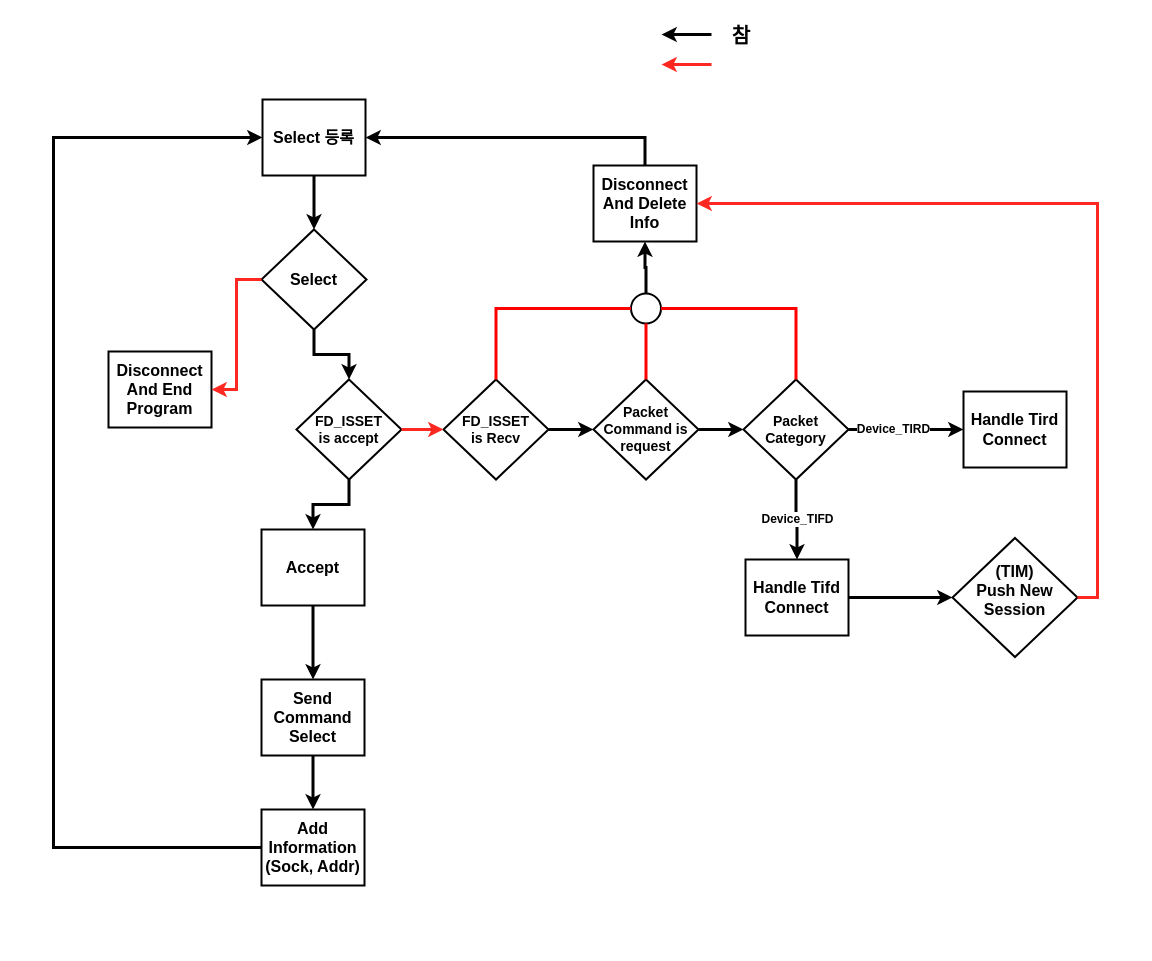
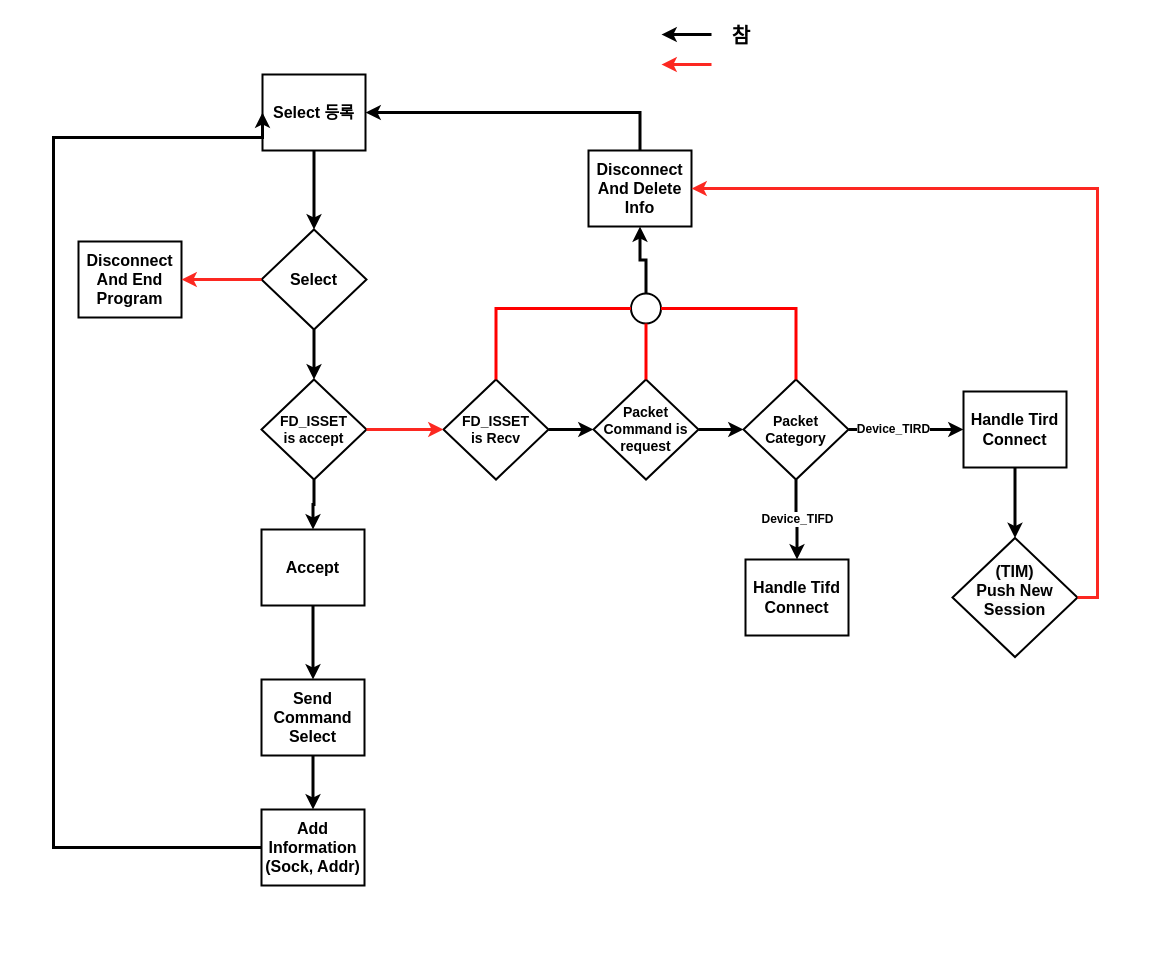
  <mxCell id="0" />
  <mxCell id="1" parent="0" />
  <mxCell id="2" value="" style="rounded=0;whiteSpace=wrap;html=1;strokeColor=#ffffff;fontColor=#000000;" parent="1" vertex="1"><mxGeometry x="20" y="20" width="1110" height="919" as="geometry" /></mxCell>
  <mxCell id="3" value="" style="group" parent="1" vertex="1" connectable="0"><mxGeometry x="661" y="20" width="110" height="60" as="geometry" /></mxCell>
  <mxCell id="4" style="edgeStyle=orthogonalEdgeStyle;rounded=0;orthogonalLoop=1;jettySize=auto;html=1;exitX=0;exitY=0.5;exitDx=0;exitDy=0;entryX=1;entryY=0.5;entryDx=0;entryDy=0;fontStyle=1;strokeWidth=3;" parent="3" edge="1"><mxGeometry relative="1" as="geometry"><mxPoint x="50" y="14" as="sourcePoint" /><mxPoint y="14" as="targetPoint" /></mxGeometry></mxCell>
  <mxCell id="5" style="edgeStyle=orthogonalEdgeStyle;rounded=0;orthogonalLoop=1;jettySize=auto;html=1;entryX=1;entryY=0.5;entryDx=0;entryDy=0;fontStyle=1;strokeWidth=3;strokeColor=#FC2821;" parent="3" edge="1"><mxGeometry relative="1" as="geometry"><mxPoint x="50" y="44" as="sourcePoint" /><mxPoint x="2.274e-13" y="44" as="targetPoint" /></mxGeometry></mxCell>
  <mxCell id="6" value="참" style="text;html=1;strokeColor=none;fillColor=none;align=center;verticalAlign=middle;whiteSpace=wrap;rounded=0;fontSize=20;fontStyle=1" parent="3" vertex="1"><mxGeometry x="50" width="60" height="30" as="geometry" /></mxCell>
- <mxCell id="7" value="Select 등록" style="rounded=0;whiteSpace=wrap;fontStyle=1;html=1;strokeWidth=2;fontSize=16;fontFamily=Helvetica;" parent="1" vertex="1"><mxGeometry x="262" y="99" width="103" height="76" as="geometry" /></mxCell>
+ <mxCell id="7" value="Select 등록" style="rounded=0;whiteSpace=wrap;fontStyle=1;html=1;strokeWidth=2;fontSize=16;fontFamily=Helvetica;" parent="1" vertex="1"><mxGeometry x="262" y="74" width="103" height="76" as="geometry" /></mxCell>
  <mxCell id="8" value="Select" style="rhombus;whiteSpace=wrap;html=1;aspect=fixed;fontStyle=1;strokeWidth=2;fontSize=16;" parent="1" vertex="1"><mxGeometry x="261" y="229" width="105" height="100" as="geometry" /></mxCell>
- <mxCell id="9" value="Disconnect&lt;br&gt;And End Program" style="rounded=0;whiteSpace=wrap;fontStyle=1;html=1;strokeWidth=2;fontSize=16;" parent="1" vertex="1"><mxGeometry x="108" y="351" width="103" height="76" as="geometry" /></mxCell>
+ <mxCell id="9" value="Disconnect&lt;br&gt;And End Program" style="rounded=0;whiteSpace=wrap;fontStyle=1;html=1;strokeWidth=2;fontSize=16;" parent="1" vertex="1"><mxGeometry x="78" y="241" width="103" height="76" as="geometry" /></mxCell>
  <mxCell id="10" style="edgeStyle=orthogonalEdgeStyle;rounded=0;orthogonalLoop=1;jettySize=auto;html=1;exitX=0;exitY=0.5;exitDx=0;exitDy=0;fontStyle=1;strokeWidth=3;strokeColor=#FC2821;entryX=1;entryY=0.5;entryDx=0;entryDy=0;" parent="1" source="8" target="9" edge="1"><mxGeometry relative="1" as="geometry"><mxPoint x="83" y="379" as="sourcePoint" /><mxPoint x="163" y="279" as="targetPoint" /></mxGeometry></mxCell>
- <mxCell id="11" value="FD_ISSET&lt;br style=&quot;font-size: 14px;&quot;&gt;is accept" style="rhombus;whiteSpace=wrap;html=1;aspect=fixed;fontStyle=1;strokeWidth=2;fontSize=14;fontColor=#000000;" parent="1" vertex="1"><mxGeometry x="296" y="379" width="105" height="100" as="geometry" /></mxCell>
+ <mxCell id="11" value="FD_ISSET&lt;br style=&quot;font-size: 14px;&quot;&gt;is accept" style="rhombus;whiteSpace=wrap;html=1;aspect=fixed;fontStyle=1;strokeWidth=2;fontSize=14;fontColor=#000000;" parent="1" vertex="1"><mxGeometry x="261" y="379" width="105" height="100" as="geometry" /></mxCell>
  <mxCell id="12" value="FD_ISSET&lt;br style=&quot;font-size: 14px;&quot;&gt;is Recv" style="rhombus;whiteSpace=wrap;html=1;aspect=fixed;fontStyle=1;strokeWidth=2;fontSize=14;" parent="1" vertex="1"><mxGeometry x="443" y="379" width="105" height="100" as="geometry" /></mxCell>
  <mxCell id="13" style="edgeStyle=orthogonalEdgeStyle;rounded=0;orthogonalLoop=1;jettySize=auto;html=1;exitX=0.5;exitY=1;exitDx=0;exitDy=0;entryX=0.5;entryY=0;entryDx=0;entryDy=0;fontStyle=1;strokeWidth=3;" parent="1" source="8" target="11" edge="1"><mxGeometry relative="1" as="geometry"><mxPoint x="123" y="379" as="sourcePoint" /><mxPoint x="73" y="379" as="targetPoint" /></mxGeometry></mxCell>
  <mxCell id="14" style="edgeStyle=orthogonalEdgeStyle;rounded=0;orthogonalLoop=1;jettySize=auto;html=1;exitX=1;exitY=0.5;exitDx=0;exitDy=0;entryX=0;entryY=0.5;entryDx=0;entryDy=0;fontStyle=1;strokeWidth=3;strokeColor=#FC2821;" parent="1" source="11" target="12" edge="1"><mxGeometry relative="1" as="geometry"><mxPoint x="373" y="509" as="sourcePoint" /><mxPoint x="173" y="509" as="targetPoint" /></mxGeometry></mxCell>
  <mxCell id="15" value="Accept" style="rounded=0;whiteSpace=wrap;fontStyle=1;html=1;strokeWidth=2;fontSize=16;" parent="1" vertex="1"><mxGeometry x="261" y="529" width="103" height="76" as="geometry" /></mxCell>
  <mxCell id="16" style="edgeStyle=orthogonalEdgeStyle;rounded=0;orthogonalLoop=1;jettySize=auto;html=1;exitX=0.5;exitY=1;exitDx=0;exitDy=0;entryX=0.5;entryY=0;entryDx=0;entryDy=0;fontStyle=1;strokeWidth=3;" parent="1" source="11" target="15" edge="1"><mxGeometry relative="1" as="geometry"><mxPoint x="253" y="509" as="sourcePoint" /><mxPoint x="203" y="509" as="targetPoint" /></mxGeometry></mxCell>
  <mxCell id="17" style="edgeStyle=orthogonalEdgeStyle;rounded=0;orthogonalLoop=1;jettySize=auto;html=1;exitX=0.5;exitY=1;exitDx=0;exitDy=0;entryX=0.5;entryY=0;entryDx=0;entryDy=0;fontStyle=1;strokeWidth=3;" parent="1" source="15" target="18" edge="1"><mxGeometry relative="1" as="geometry"><mxPoint x="243" y="659" as="sourcePoint" /><mxPoint x="193" y="659" as="targetPoint" /></mxGeometry></mxCell>
  <mxCell id="18" value="Send Command Select" style="rounded=0;whiteSpace=wrap;fontStyle=1;html=1;strokeWidth=2;fontSize=16;" parent="1" vertex="1"><mxGeometry x="261" y="679" width="103" height="76" as="geometry" /></mxCell>
  <mxCell id="19" value="Add Information&lt;br&gt;(Sock, Addr)" style="rounded=0;whiteSpace=wrap;fontStyle=1;html=1;strokeWidth=2;fontSize=16;" parent="1" vertex="1"><mxGeometry x="261" y="809" width="103" height="76" as="geometry" /></mxCell>
  <mxCell id="20" style="edgeStyle=orthogonalEdgeStyle;rounded=0;orthogonalLoop=1;jettySize=auto;html=1;exitX=0.5;exitY=1;exitDx=0;exitDy=0;entryX=0.5;entryY=0;entryDx=0;entryDy=0;fontStyle=1;strokeWidth=3;" parent="1" source="18" target="19" edge="1"><mxGeometry relative="1" as="geometry"><mxPoint x="243" y="729" as="sourcePoint" /><mxPoint x="193" y="729" as="targetPoint" /></mxGeometry></mxCell>
  <mxCell id="21" style="edgeStyle=orthogonalEdgeStyle;rounded=0;orthogonalLoop=1;jettySize=auto;html=1;exitX=0.5;exitY=1;exitDx=0;exitDy=0;entryX=0.5;entryY=0;entryDx=0;entryDy=0;fontStyle=1;strokeWidth=3;" parent="1" source="7" target="8" edge="1"><mxGeometry relative="1" as="geometry"><mxPoint x="53" y="179" as="sourcePoint" /><mxPoint x="3" y="179" as="targetPoint" /></mxGeometry></mxCell>
  <mxCell id="22" value="Packet&lt;br style=&quot;font-size: 14px;&quot;&gt;Command is&lt;br style=&quot;font-size: 14px;&quot;&gt;request" style="rhombus;whiteSpace=wrap;html=1;aspect=fixed;fontStyle=1;strokeWidth=2;fontSize=14;" parent="1" vertex="1"><mxGeometry x="593" y="379" width="105" height="100" as="geometry" /></mxCell>
  <mxCell id="23" style="edgeStyle=orthogonalEdgeStyle;rounded=0;orthogonalLoop=1;jettySize=auto;html=1;exitX=1;exitY=0.5;exitDx=0;exitDy=0;entryX=0;entryY=0.5;entryDx=0;entryDy=0;fontStyle=1;strokeWidth=3;" parent="1" source="12" target="22" edge="1"><mxGeometry relative="1" as="geometry"><mxPoint x="503" y="339" as="sourcePoint" /><mxPoint x="453" y="339" as="targetPoint" /></mxGeometry></mxCell>
  <mxCell id="24" value="Packet&lt;br style=&quot;font-size: 14px;&quot;&gt;Category" style="rhombus;whiteSpace=wrap;html=1;aspect=fixed;fontStyle=1;strokeWidth=2;fontSize=14;" parent="1" vertex="1"><mxGeometry x="743" y="379" width="105" height="100" as="geometry" /></mxCell>
- <mxCell id="25" value="Disconnect&lt;br&gt;And Delete Info" style="rounded=0;whiteSpace=wrap;fontStyle=1;html=1;strokeWidth=2;fontSize=16;" parent="1" vertex="1"><mxGeometry x="593" y="165" width="103" height="76" as="geometry" /></mxCell>
+ <mxCell id="25" value="Disconnect&lt;br&gt;And Delete Info" style="rounded=0;whiteSpace=wrap;fontStyle=1;html=1;strokeWidth=2;fontSize=16;" parent="1" vertex="1"><mxGeometry x="588" y="150" width="103" height="76" as="geometry" /></mxCell>
  <mxCell id="26" style="edgeStyle=orthogonalEdgeStyle;rounded=0;orthogonalLoop=1;jettySize=auto;html=1;exitX=1;exitY=0.5;exitDx=0;exitDy=0;entryX=0;entryY=0.5;entryDx=0;entryDy=0;fontStyle=1;strokeWidth=3;" parent="1" source="22" target="24" edge="1"><mxGeometry relative="1" as="geometry"><mxPoint x="483" y="319" as="sourcePoint" /><mxPoint x="433" y="319" as="targetPoint" /></mxGeometry></mxCell>
  <mxCell id="27" style="edgeStyle=orthogonalEdgeStyle;rounded=0;orthogonalLoop=1;jettySize=auto;html=1;exitX=0.5;exitY=0;exitDx=0;exitDy=0;entryX=1;entryY=0.5;entryDx=0;entryDy=0;fontStyle=1;strokeWidth=3;" parent="1" source="25" target="7" edge="1"><mxGeometry relative="1" as="geometry"><mxPoint x="423" y="159" as="sourcePoint" /><mxPoint x="373" y="159" as="targetPoint" /></mxGeometry></mxCell>
  <mxCell id="28" value="Device_TIFD" style="edgeStyle=orthogonalEdgeStyle;rounded=0;orthogonalLoop=1;jettySize=auto;html=1;exitX=0.5;exitY=1;exitDx=0;exitDy=0;entryX=0.5;entryY=0;entryDx=0;entryDy=0;fontStyle=1;strokeWidth=3;fontSize=12;" parent="1" source="24" target="30" edge="1"><mxGeometry relative="1" as="geometry"><mxPoint x="733" y="529" as="sourcePoint" /><mxPoint x="683" y="529" as="targetPoint" /><mxPoint as="offset" /></mxGeometry></mxCell>
  <mxCell id="29" style="edgeStyle=orthogonalEdgeStyle;rounded=0;orthogonalLoop=1;jettySize=auto;html=1;exitX=0;exitY=0.5;exitDx=0;exitDy=0;entryX=0;entryY=0.5;entryDx=0;entryDy=0;fontStyle=1;strokeWidth=3;" parent="1" source="19" target="7" edge="1"><mxGeometry relative="1" as="geometry"><mxPoint x="-57" y="679" as="sourcePoint" /><mxPoint x="-107" y="679" as="targetPoint" /><Array as="points"><mxPoint x="53" y="847" /><mxPoint x="53" y="137" /></Array></mxGeometry></mxCell>
  <mxCell id="30" value="Handle Tifd Connect" style="rounded=0;whiteSpace=wrap;fontStyle=1;html=1;strokeWidth=2;fontSize=16;" parent="1" vertex="1"><mxGeometry x="745" y="559" width="103" height="76" as="geometry" /></mxCell>
  <mxCell id="31" value="Handle Tird Connect" style="rounded=0;whiteSpace=wrap;fontStyle=1;html=1;strokeWidth=2;fontSize=16;" parent="1" vertex="1"><mxGeometry x="963" y="391" width="103" height="76" as="geometry" /></mxCell>
  <mxCell id="32" value="Device_TIRD" style="edgeStyle=orthogonalEdgeStyle;rounded=0;orthogonalLoop=1;jettySize=auto;html=1;exitX=1;exitY=0.5;exitDx=0;exitDy=0;entryX=0;entryY=0.5;entryDx=0;entryDy=0;fontStyle=1;strokeWidth=3;fontSize=12;" parent="1" source="24" target="31" edge="1"><mxGeometry x="-0.217" relative="1" as="geometry"><mxPoint x="833" y="259" as="sourcePoint" /><mxPoint x="783" y="259" as="targetPoint" /><mxPoint as="offset" /></mxGeometry></mxCell>
  <mxCell id="33" value="&#10;&lt;span style=&quot;color: rgb(0, 0, 0); font-family: Helvetica; font-size: 16px; font-style: normal; font-variant-ligatures: normal; font-variant-caps: normal; font-weight: 700; letter-spacing: normal; orphans: 2; text-align: center; text-indent: 0px; text-transform: none; widows: 2; word-spacing: 0px; -webkit-text-stroke-width: 0px; background-color: rgb(251, 251, 251); text-decoration-thickness: initial; text-decoration-style: initial; text-decoration-color: initial; float: none; display: inline !important;&quot;&gt;(TIM)&lt;/span&gt;&lt;br style=&quot;border-color: var(--border-color); color: rgb(0, 0, 0); font-family: Helvetica; font-size: 16px; font-style: normal; font-variant-ligatures: normal; font-variant-caps: normal; font-weight: 700; letter-spacing: normal; orphans: 2; text-align: center; text-indent: 0px; text-transform: none; widows: 2; word-spacing: 0px; -webkit-text-stroke-width: 0px; background-color: rgb(251, 251, 251); text-decoration-thickness: initial; text-decoration-style: initial; text-decoration-color: initial;&quot;&gt;&lt;span style=&quot;color: rgb(0, 0, 0); font-family: Helvetica; font-size: 16px; font-style: normal; font-variant-ligatures: normal; font-variant-caps: normal; font-weight: 700; letter-spacing: normal; orphans: 2; text-align: center; text-indent: 0px; text-transform: none; widows: 2; word-spacing: 0px; -webkit-text-stroke-width: 0px; background-color: rgb(251, 251, 251); text-decoration-thickness: initial; text-decoration-style: initial; text-decoration-color: initial; float: none; display: inline !important;&quot;&gt;Push New Session&lt;/span&gt;&#10;&#10;" style="rhombus;whiteSpace=wrap;html=1;aspect=fixed;fontStyle=1;strokeWidth=2;" parent="1" vertex="1"><mxGeometry x="952" y="537.48" width="125" height="119.05" as="geometry" /></mxCell>
- <mxCell id="35" style="edgeStyle=orthogonalEdgeStyle;rounded=0;orthogonalLoop=1;jettySize=auto;html=1;exitX=1;exitY=0.5;exitDx=0;exitDy=0;entryX=0;entryY=0.5;entryDx=0;entryDy=0;fontStyle=1;strokeWidth=3;" parent="1" source="30" target="33" edge="1"><mxGeometry relative="1" as="geometry"><mxPoint x="953" y="569" as="sourcePoint" /><mxPoint x="903" y="569" as="targetPoint" /></mxGeometry></mxCell>
+ <mxCell id="34" style="edgeStyle=orthogonalEdgeStyle;rounded=0;orthogonalLoop=1;jettySize=auto;html=1;exitX=0.5;exitY=1;exitDx=0;exitDy=0;entryX=0.5;entryY=0;entryDx=0;entryDy=0;fontStyle=1;strokeWidth=3;" parent="1" source="31" target="33" edge="1"><mxGeometry relative="1" as="geometry"><mxPoint x="923" y="499" as="sourcePoint" /><mxPoint x="873" y="499" as="targetPoint" /></mxGeometry></mxCell>
  <mxCell id="36" value="" style="ellipse;whiteSpace=wrap;html=1;strokeWidth=2;" parent="1" vertex="1"><mxGeometry x="630.5" y="293" width="30" height="30" as="geometry" /></mxCell>
  <mxCell id="37" style="orthogonalLoop=1;jettySize=auto;html=1;exitX=0.5;exitY=0;exitDx=0;exitDy=0;entryX=0;entryY=0.5;entryDx=0;entryDy=0;fontStyle=1;strokeWidth=3;rounded=0;edgeStyle=orthogonalEdgeStyle;endArrow=none;endFill=0;strokeColor=#ff0000;" parent="1" source="12" target="36" edge="1"><mxGeometry relative="1" as="geometry"><mxPoint x="528" y="414" as="sourcePoint" /><mxPoint x="503" y="299" as="targetPoint" /></mxGeometry></mxCell>
  <mxCell id="38" style="orthogonalLoop=1;jettySize=auto;html=1;exitX=1;exitY=0.5;exitDx=0;exitDy=0;entryX=0.5;entryY=0;entryDx=0;entryDy=0;fontStyle=1;strokeWidth=3;rounded=0;edgeStyle=orthogonalEdgeStyle;endArrow=none;endFill=0;strokeColor=#ff0000;" parent="1" source="36" target="24" edge="1"><mxGeometry relative="1" as="geometry"><mxPoint x="668" y="454" as="sourcePoint" /><mxPoint x="643" y="339" as="targetPoint" /></mxGeometry></mxCell>
  <mxCell id="39" style="orthogonalLoop=1;jettySize=auto;html=1;exitX=0.5;exitY=0;exitDx=0;exitDy=0;entryX=0.5;entryY=1;entryDx=0;entryDy=0;fontStyle=1;strokeWidth=3;rounded=0;edgeStyle=orthogonalEdgeStyle;endArrow=none;endFill=0;strokeColor=#ff0000;" parent="1" source="22" target="36" edge="1"><mxGeometry relative="1" as="geometry"><mxPoint x="558" y="414" as="sourcePoint" /><mxPoint x="533" y="299" as="targetPoint" /></mxGeometry></mxCell>
  <mxCell id="40" style="edgeStyle=orthogonalEdgeStyle;rounded=0;orthogonalLoop=1;jettySize=auto;html=1;exitX=0.5;exitY=0;exitDx=0;exitDy=0;entryX=0.5;entryY=1;entryDx=0;entryDy=0;fontStyle=1;strokeWidth=3;" parent="1" source="36" target="25" edge="1"><mxGeometry relative="1" as="geometry"><mxPoint x="613" y="259" as="sourcePoint" /><mxPoint x="563" y="259" as="targetPoint" /></mxGeometry></mxCell>
  <mxCell id="41" style="edgeStyle=orthogonalEdgeStyle;rounded=0;orthogonalLoop=1;jettySize=auto;html=1;exitX=1;exitY=0.5;exitDx=0;exitDy=0;entryX=1;entryY=0.5;entryDx=0;entryDy=0;fontStyle=1;strokeWidth=3;strokeColor=#FC2821;" parent="1" source="33" target="25" edge="1"><mxGeometry relative="1" as="geometry"><mxPoint x="1103" y="649" as="sourcePoint" /><mxPoint x="903" y="649" as="targetPoint" /></mxGeometry></mxCell>
